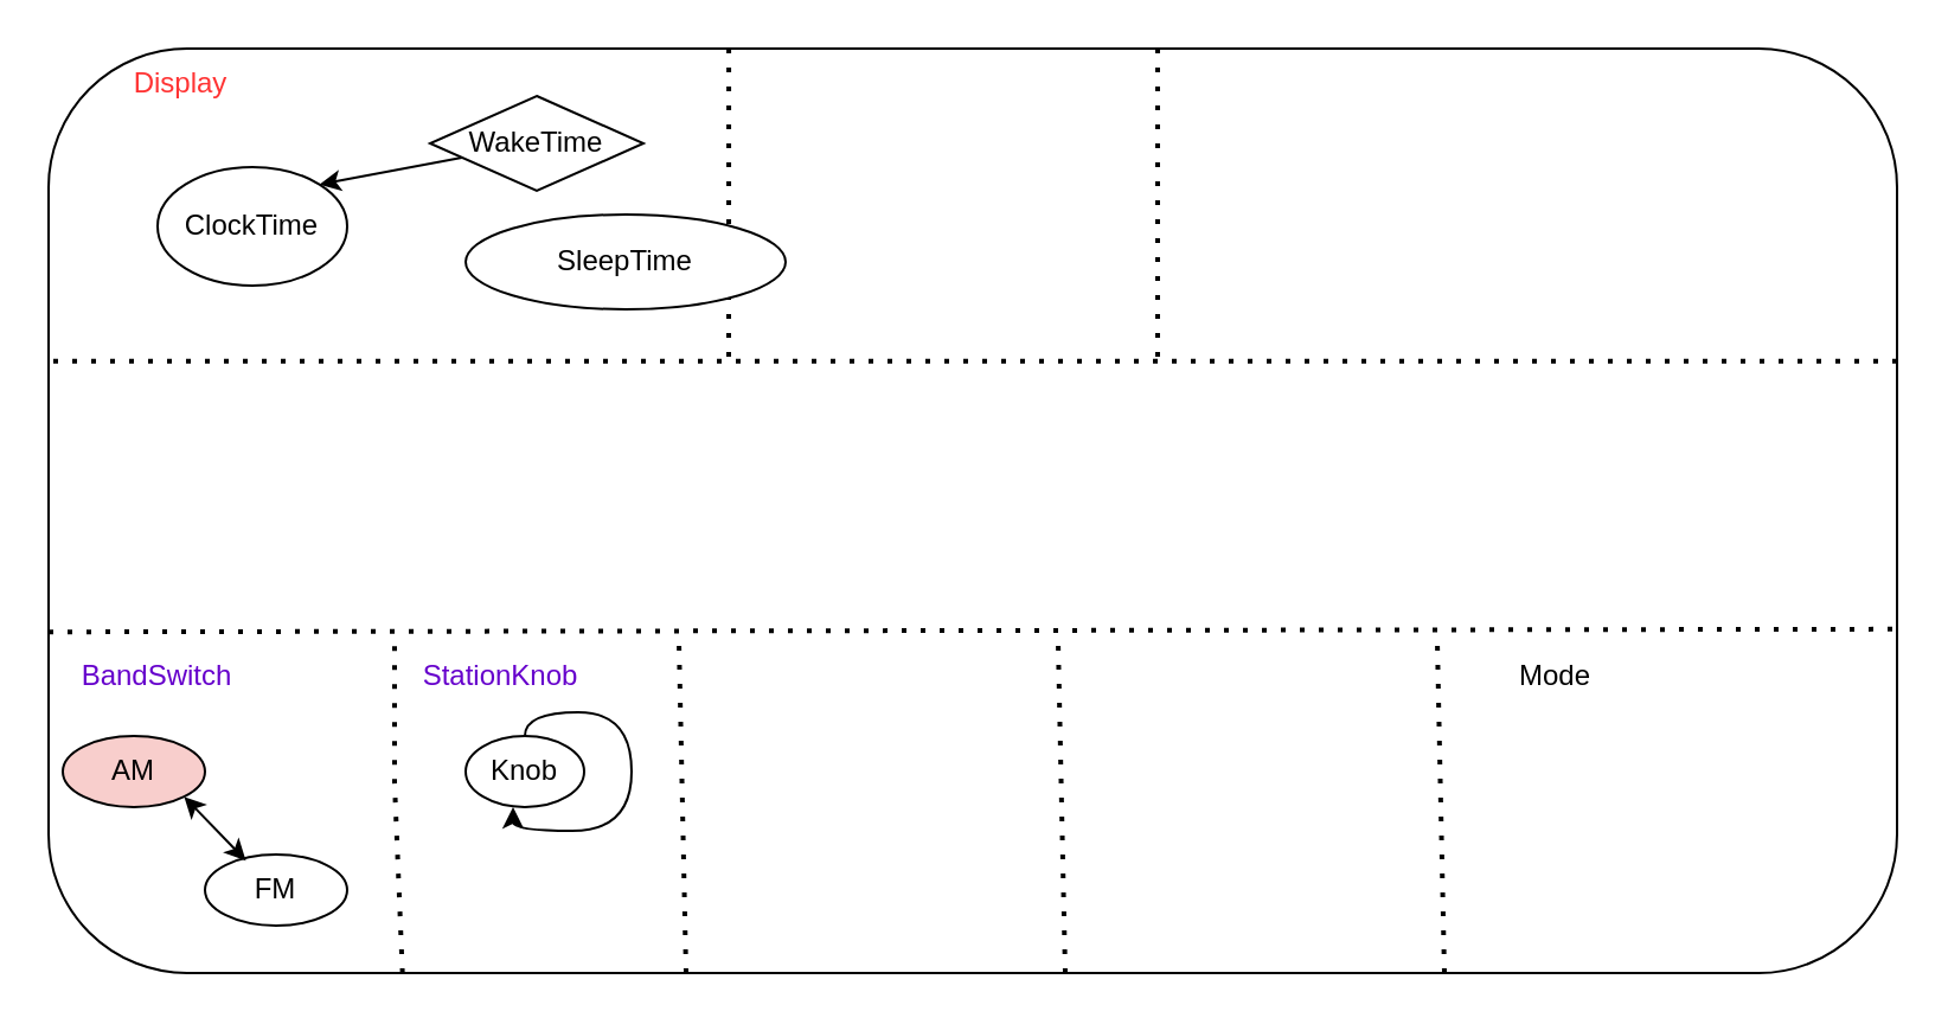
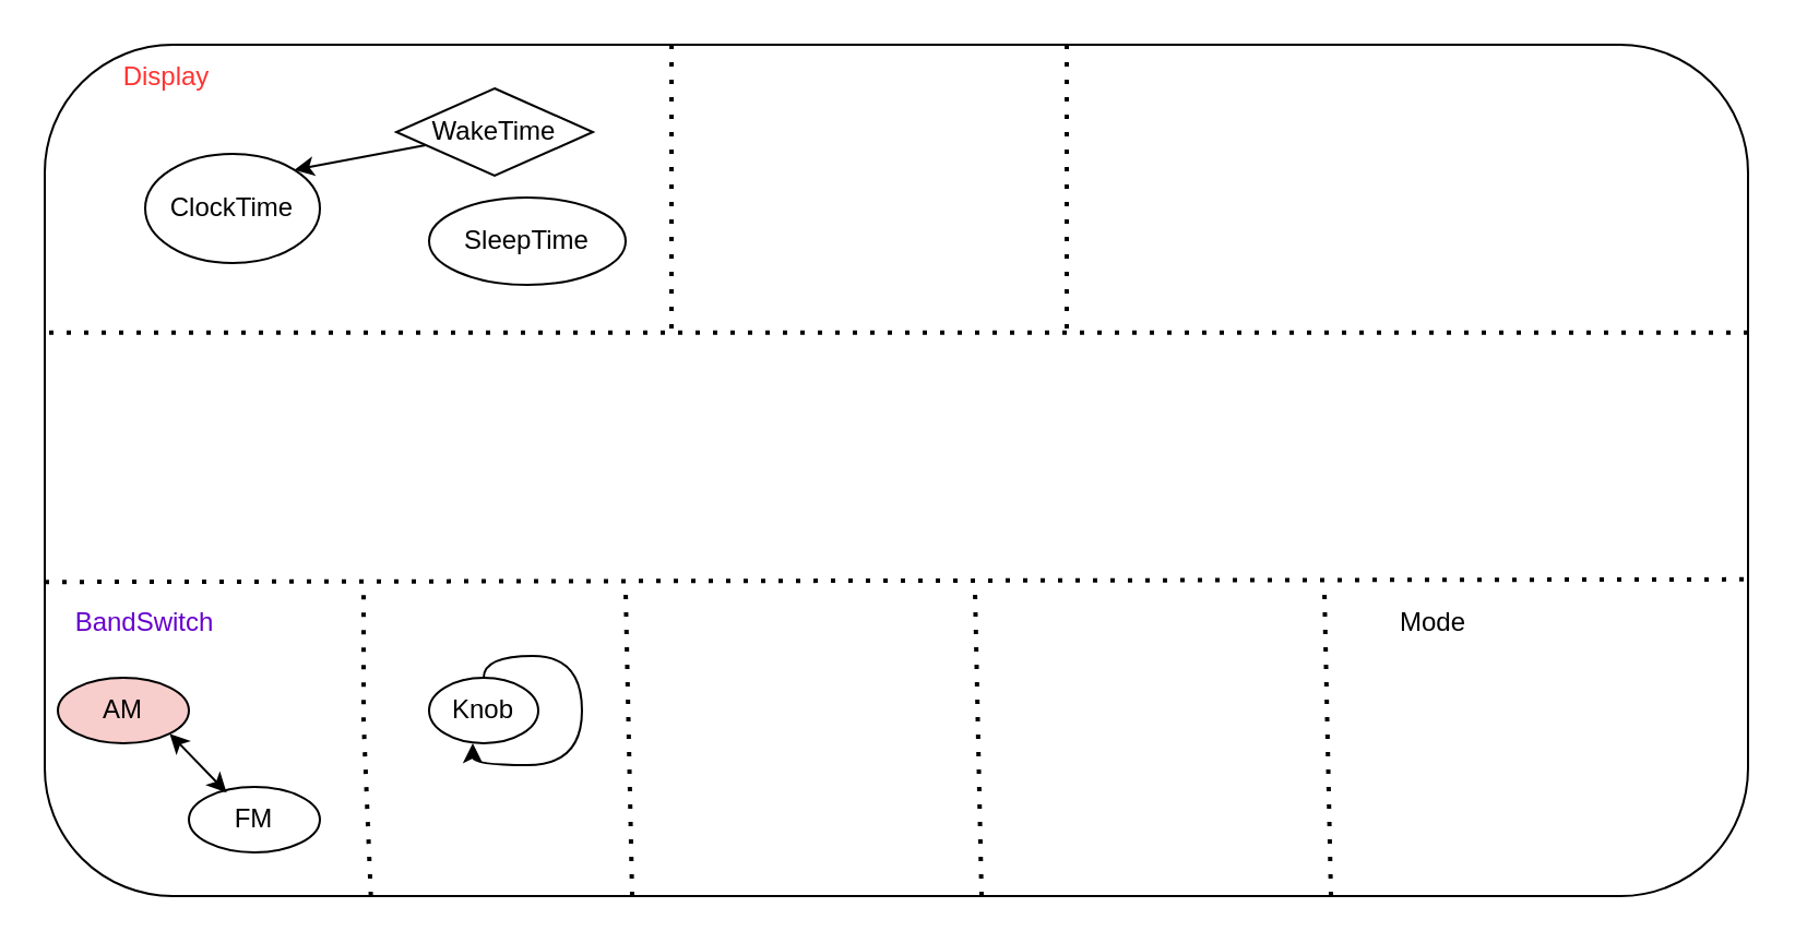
  <mxCell id="0" />
  <mxCell id="1" parent="0" />
  <mxCell id="2" value="" style="rounded=1;whiteSpace=wrap;html=1;" vertex="1" parent="1"><mxGeometry x="20" y="20" width="780" height="390" as="geometry" /></mxCell>
  <mxCell id="3" value="" style="endArrow=none;dashed=1;html=1;dashPattern=1 3;strokeWidth=2;rounded=0;entryX=0.001;entryY=0.338;entryDx=0;entryDy=0;entryPerimeter=0;exitX=1;exitY=0.338;exitDx=0;exitDy=0;exitPerimeter=0;" edge="1" parent="1" source="2" target="2"><mxGeometry width="50" height="50" relative="1" as="geometry"><mxPoint x="806" y="142" as="sourcePoint" /><mxPoint x="9.12" y="100" as="targetPoint" /></mxGeometry></mxCell>
  <mxCell id="4" value="" style="endArrow=none;dashed=1;html=1;dashPattern=1 3;strokeWidth=2;rounded=0;exitX=0;exitY=0.631;exitDx=0;exitDy=0;exitPerimeter=0;entryX=1.001;entryY=0.628;entryDx=0;entryDy=0;entryPerimeter=0;" edge="1" parent="1" source="2" target="2"><mxGeometry width="50" height="50" relative="1" as="geometry"><mxPoint x="166" y="310" as="sourcePoint" /><mxPoint x="216" y="260" as="targetPoint" /></mxGeometry></mxCell>
  <mxCell id="5" value="" style="endArrow=none;dashed=1;html=1;dashPattern=1 3;strokeWidth=2;rounded=0;entryX=0.368;entryY=-0.005;entryDx=0;entryDy=0;entryPerimeter=0;" edge="1" parent="1" target="2"><mxGeometry width="50" height="50" relative="1" as="geometry"><mxPoint x="307" y="150" as="sourcePoint" /><mxPoint x="436" y="320" as="targetPoint" /></mxGeometry></mxCell>
  <mxCell id="6" value="" style="endArrow=none;dashed=1;html=1;dashPattern=1 3;strokeWidth=2;rounded=0;entryX=0.6;entryY=0;entryDx=0;entryDy=0;entryPerimeter=0;" edge="1" parent="1" target="2"><mxGeometry width="50" height="50" relative="1" as="geometry"><mxPoint x="488" y="150" as="sourcePoint" /><mxPoint x="546" y="70" as="targetPoint" /></mxGeometry></mxCell>
  <mxCell id="7" value="&lt;font color=&quot;#ff3333&quot;&gt;Display&lt;/font&gt;" style="text;html=1;align=center;verticalAlign=middle;whiteSpace=wrap;rounded=0;" vertex="1" parent="1"><mxGeometry x="46" y="20" width="60" height="30" as="geometry" /></mxCell>
  <mxCell id="8" value="ClockTime" style="ellipse;whiteSpace=wrap;html=1;" vertex="1" parent="1"><mxGeometry x="66" y="70" width="80" height="50" as="geometry" /></mxCell>
  <mxCell id="9" value="WakeTime" style="rhombus;whiteSpace=wrap;html=1;" vertex="1" parent="1"><mxGeometry x="181" y="40" width="90" height="40" as="geometry" /></mxCell>
- <mxCell id="10" value="SleepTime" style="ellipse;whiteSpace=wrap;html=1;" vertex="1" parent="1"><mxGeometry x="196" y="90" width="135" height="40" as="geometry" /></mxCell>
+ <mxCell id="10" value="SleepTime" style="ellipse;whiteSpace=wrap;html=1;" vertex="1" parent="1"><mxGeometry x="196" y="90" width="90" height="40" as="geometry" /></mxCell>
  <mxCell id="11" value="" style="endArrow=none;startArrow=classic;html=1;rounded=0;exitX=1;exitY=0;exitDx=0;exitDy=0;" edge="1" parent="1" source="8" target="9"><mxGeometry width="50" height="50" relative="1" as="geometry"><mxPoint x="136" y="90" as="sourcePoint" /><mxPoint x="186" y="40" as="targetPoint" /></mxGeometry></mxCell>
  <mxCell id="12" value="" style="endArrow=none;dashed=1;html=1;dashPattern=1 3;strokeWidth=2;rounded=0;exitX=0.153;exitY=1;exitDx=0;exitDy=0;exitPerimeter=0;" edge="1" parent="1"><mxGeometry width="50" height="50" relative="1" as="geometry"><mxPoint x="169.34" y="410" as="sourcePoint" /><mxPoint x="166" y="270" as="targetPoint" /><Array as="points"><mxPoint x="166" y="330" /></Array></mxGeometry></mxCell>
  <mxCell id="13" value="" style="endArrow=none;dashed=1;html=1;dashPattern=1 3;strokeWidth=2;rounded=0;exitX=0.153;exitY=1;exitDx=0;exitDy=0;exitPerimeter=0;" edge="1" parent="1"><mxGeometry width="50" height="50" relative="1" as="geometry"><mxPoint x="289" y="410" as="sourcePoint" /><mxPoint x="286" y="270" as="targetPoint" /></mxGeometry></mxCell>
  <mxCell id="14" value="" style="endArrow=none;dashed=1;html=1;dashPattern=1 3;strokeWidth=2;rounded=0;exitX=0.153;exitY=1;exitDx=0;exitDy=0;exitPerimeter=0;" edge="1" parent="1"><mxGeometry width="50" height="50" relative="1" as="geometry"><mxPoint x="449" y="410" as="sourcePoint" /><mxPoint x="446" y="270" as="targetPoint" /></mxGeometry></mxCell>
  <mxCell id="15" value="" style="endArrow=none;dashed=1;html=1;dashPattern=1 3;strokeWidth=2;rounded=0;exitX=0.153;exitY=1;exitDx=0;exitDy=0;exitPerimeter=0;" edge="1" parent="1"><mxGeometry width="50" height="50" relative="1" as="geometry"><mxPoint x="609" y="410" as="sourcePoint" /><mxPoint x="606" y="270" as="targetPoint" /></mxGeometry></mxCell>
  <mxCell id="16" value="&lt;font color=&quot;#6600cc&quot;&gt;BandSwitch&lt;/font&gt;" style="text;html=1;align=center;verticalAlign=middle;whiteSpace=wrap;rounded=0;" vertex="1" parent="1"><mxGeometry x="36" y="270" width="60" height="30" as="geometry" /></mxCell>
  <mxCell id="17" value="AM" style="ellipse;whiteSpace=wrap;html=1;fillColor=#f8cecc;" vertex="1" parent="1"><mxGeometry x="26" y="310" width="60" height="30" as="geometry" /></mxCell>
  <mxCell id="18" value="FM" style="ellipse;whiteSpace=wrap;html=1;" vertex="1" parent="1"><mxGeometry x="86" y="360" width="60" height="30" as="geometry" /></mxCell>
  <mxCell id="19" value="" style="endArrow=classic;startArrow=classic;html=1;rounded=0;exitX=1;exitY=1;exitDx=0;exitDy=0;entryX=0.288;entryY=0.086;entryDx=0;entryDy=0;entryPerimeter=0;" edge="1" parent="1" source="17" target="18"><mxGeometry width="50" height="50" relative="1" as="geometry"><mxPoint x="96" y="360" as="sourcePoint" /><mxPoint x="146" y="310" as="targetPoint" /></mxGeometry></mxCell>
- <mxCell id="20" value="&lt;font color=&quot;#6600cc&quot;&gt;StationKnob&lt;/font&gt;" style="text;html=1;align=center;verticalAlign=middle;whiteSpace=wrap;rounded=0;" vertex="1" parent="1"><mxGeometry x="181" y="270" width="60" height="30" as="geometry" /></mxCell>
  <mxCell id="21" value="Knob" style="ellipse;whiteSpace=wrap;html=1;" vertex="1" parent="1"><mxGeometry x="196" y="310" width="50" height="30" as="geometry" /></mxCell>
  <mxCell id="22" value="" style="endArrow=classic;html=1;rounded=0;edgeStyle=orthogonalEdgeStyle;curved=1;exitX=0.5;exitY=0;exitDx=0;exitDy=0;" edge="1" parent="1" source="21"><mxGeometry width="50" height="50" relative="1" as="geometry"><mxPoint x="216" y="360" as="sourcePoint" /><mxPoint x="216" y="340" as="targetPoint" /><Array as="points"><mxPoint x="221" y="300" /><mxPoint x="266" y="300" /><mxPoint x="266" y="350" /><mxPoint x="216" y="350" /></Array></mxGeometry></mxCell>
  <mxCell id="23" value="Mode" style="text;html=1;align=center;verticalAlign=middle;whiteSpace=wrap;rounded=0;" vertex="1" parent="1"><mxGeometry x="626" y="270" width="60" height="30" as="geometry" /></mxCell>
